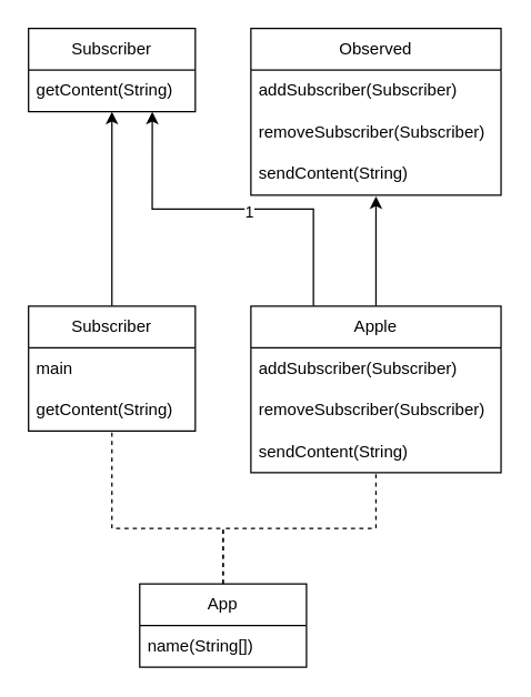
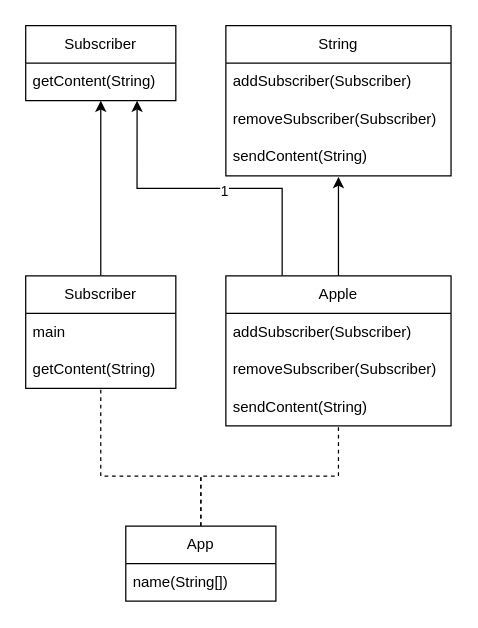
  <mxCell id="0" />
  <mxCell id="1" parent="0" />
- <mxCell id="2" value="Observed" style="swimlane;fontStyle=0;childLayout=stackLayout;horizontal=1;startSize=30;horizontalStack=0;resizeParent=1;resizeParentMax=0;resizeLast=0;collapsible=1;marginBottom=0;whiteSpace=wrap;html=1;" vertex="1" parent="1"><mxGeometry x="180" y="20" width="180" height="120" as="geometry" /></mxCell>
+ <mxCell id="2" value="String" style="swimlane;fontStyle=0;childLayout=stackLayout;horizontal=1;startSize=30;horizontalStack=0;resizeParent=1;resizeParentMax=0;resizeLast=0;collapsible=1;marginBottom=0;whiteSpace=wrap;html=1;" vertex="1" parent="1"><mxGeometry x="180" y="20" width="180" height="120" as="geometry" /></mxCell>
  <mxCell id="3" value="addSubscriber(Subscriber)" style="text;strokeColor=none;fillColor=none;align=left;verticalAlign=middle;spacingLeft=4;spacingRight=4;overflow=hidden;points=[[0,0.5],[1,0.5]];portConstraint=eastwest;rotatable=0;whiteSpace=wrap;html=1;" vertex="1" parent="2"><mxGeometry y="30" width="180" height="30" as="geometry" /></mxCell>
  <mxCell id="4" value="removeSubscriber(Subscriber)" style="text;strokeColor=none;fillColor=none;align=left;verticalAlign=middle;spacingLeft=4;spacingRight=4;overflow=hidden;points=[[0,0.5],[1,0.5]];portConstraint=eastwest;rotatable=0;whiteSpace=wrap;html=1;" vertex="1" parent="2"><mxGeometry y="60" width="180" height="30" as="geometry" /></mxCell>
  <mxCell id="5" value="sendContent(String)" style="text;strokeColor=none;fillColor=none;align=left;verticalAlign=middle;spacingLeft=4;spacingRight=4;overflow=hidden;points=[[0,0.5],[1,0.5]];portConstraint=eastwest;rotatable=0;whiteSpace=wrap;html=1;" vertex="1" parent="2"><mxGeometry y="90" width="180" height="30" as="geometry" /></mxCell>
  <mxCell id="6" style="edgeStyle=orthogonalEdgeStyle;rounded=0;orthogonalLoop=1;jettySize=auto;html=1;exitX=0.5;exitY=0;exitDx=0;exitDy=0;entryX=0.5;entryY=1.033;entryDx=0;entryDy=0;entryPerimeter=0;" edge="1" parent="1" source="9" target="5"><mxGeometry relative="1" as="geometry" /></mxCell>
  <mxCell id="7" style="edgeStyle=orthogonalEdgeStyle;rounded=0;orthogonalLoop=1;jettySize=auto;html=1;exitX=0.25;exitY=0;exitDx=0;exitDy=0;entryX=0.742;entryY=1;entryDx=0;entryDy=0;entryPerimeter=0;" edge="1" parent="1" source="9" target="18"><mxGeometry relative="1" as="geometry" /></mxCell>
  <mxCell id="8" value="1" style="edgeLabel;html=1;align=center;verticalAlign=middle;resizable=0;points=[];" vertex="1" connectable="0" parent="7"><mxGeometry x="-0.087" y="2" relative="1" as="geometry"><mxPoint as="offset" /></mxGeometry></mxCell>
  <mxCell id="9" value="Apple" style="swimlane;fontStyle=0;childLayout=stackLayout;horizontal=1;startSize=30;horizontalStack=0;resizeParent=1;resizeParentMax=0;resizeLast=0;collapsible=1;marginBottom=0;whiteSpace=wrap;html=1;" vertex="1" parent="1"><mxGeometry x="180" y="220" width="180" height="120" as="geometry" /></mxCell>
  <mxCell id="10" value="addSubscriber(Subscriber)" style="text;strokeColor=none;fillColor=none;align=left;verticalAlign=middle;spacingLeft=4;spacingRight=4;overflow=hidden;points=[[0,0.5],[1,0.5]];portConstraint=eastwest;rotatable=0;whiteSpace=wrap;html=1;" vertex="1" parent="9"><mxGeometry y="30" width="180" height="30" as="geometry" /></mxCell>
  <mxCell id="11" value="removeSubscriber(Subscriber)" style="text;strokeColor=none;fillColor=none;align=left;verticalAlign=middle;spacingLeft=4;spacingRight=4;overflow=hidden;points=[[0,0.5],[1,0.5]];portConstraint=eastwest;rotatable=0;whiteSpace=wrap;html=1;" vertex="1" parent="9"><mxGeometry y="60" width="180" height="30" as="geometry" /></mxCell>
  <mxCell id="12" value="sendContent(String)" style="text;strokeColor=none;fillColor=none;align=left;verticalAlign=middle;spacingLeft=4;spacingRight=4;overflow=hidden;points=[[0,0.5],[1,0.5]];portConstraint=eastwest;rotatable=0;whiteSpace=wrap;html=1;" vertex="1" parent="9"><mxGeometry y="90" width="180" height="30" as="geometry" /></mxCell>
  <mxCell id="13" style="edgeStyle=orthogonalEdgeStyle;rounded=0;orthogonalLoop=1;jettySize=auto;html=1;exitX=0.5;exitY=0;exitDx=0;exitDy=0;entryX=0.5;entryY=1;entryDx=0;entryDy=0;entryPerimeter=0;" edge="1" parent="1" source="14" target="18"><mxGeometry relative="1" as="geometry" /></mxCell>
  <mxCell id="14" value="Subscriber" style="swimlane;fontStyle=0;childLayout=stackLayout;horizontal=1;startSize=30;horizontalStack=0;resizeParent=1;resizeParentMax=0;resizeLast=0;collapsible=1;marginBottom=0;whiteSpace=wrap;html=1;" vertex="1" parent="1"><mxGeometry x="20" y="220" width="120" height="90" as="geometry" /></mxCell>
  <mxCell id="15" value="main" style="text;strokeColor=none;fillColor=none;align=left;verticalAlign=middle;spacingLeft=4;spacingRight=4;overflow=hidden;points=[[0,0.5],[1,0.5]];portConstraint=eastwest;rotatable=0;whiteSpace=wrap;html=1;" vertex="1" parent="14"><mxGeometry y="30" width="120" height="30" as="geometry" /></mxCell>
  <mxCell id="16" value="getContent(String)" style="text;strokeColor=none;fillColor=none;align=left;verticalAlign=middle;spacingLeft=4;spacingRight=4;overflow=hidden;points=[[0,0.5],[1,0.5]];portConstraint=eastwest;rotatable=0;whiteSpace=wrap;html=1;" vertex="1" parent="14"><mxGeometry y="60" width="120" height="30" as="geometry" /></mxCell>
  <mxCell id="17" value="Subscriber" style="swimlane;fontStyle=0;childLayout=stackLayout;horizontal=1;startSize=30;horizontalStack=0;resizeParent=1;resizeParentMax=0;resizeLast=0;collapsible=1;marginBottom=0;whiteSpace=wrap;html=1;" vertex="1" parent="1"><mxGeometry x="20" y="20" width="120" height="60" as="geometry" /></mxCell>
  <mxCell id="18" value="getContent(String)" style="text;strokeColor=none;fillColor=none;align=left;verticalAlign=middle;spacingLeft=4;spacingRight=4;overflow=hidden;points=[[0,0.5],[1,0.5]];portConstraint=eastwest;rotatable=0;whiteSpace=wrap;html=1;" vertex="1" parent="17"><mxGeometry y="30" width="120" height="30" as="geometry" /></mxCell>
  <mxCell id="19" value="App" style="swimlane;fontStyle=0;childLayout=stackLayout;horizontal=1;startSize=30;horizontalStack=0;resizeParent=1;resizeParentMax=0;resizeLast=0;collapsible=1;marginBottom=0;whiteSpace=wrap;html=1;" vertex="1" parent="1"><mxGeometry x="100" y="420" width="120" height="60" as="geometry" /></mxCell>
  <mxCell id="20" value="name(String[])" style="text;strokeColor=none;fillColor=none;align=left;verticalAlign=middle;spacingLeft=4;spacingRight=4;overflow=hidden;points=[[0,0.5],[1,0.5]];portConstraint=eastwest;rotatable=0;whiteSpace=wrap;html=1;" vertex="1" parent="19"><mxGeometry y="30" width="120" height="30" as="geometry" /></mxCell>
  <mxCell id="21" value="" style="endArrow=none;dashed=1;html=1;rounded=0;exitX=0.5;exitY=0;exitDx=0;exitDy=0;entryX=0.5;entryY=1.033;entryDx=0;entryDy=0;entryPerimeter=0;" edge="1" parent="1" source="19" target="12"><mxGeometry width="50" height="50" relative="1" as="geometry"><mxPoint x="110" y="340" as="sourcePoint" /><mxPoint x="160" y="290" as="targetPoint" /><Array as="points"><mxPoint x="160" y="380" /><mxPoint x="270" y="380" /></Array></mxGeometry></mxCell>
  <mxCell id="22" value="" style="endArrow=none;dashed=1;html=1;rounded=0;exitX=0.5;exitY=0;exitDx=0;exitDy=0;entryX=0.5;entryY=1;entryDx=0;entryDy=0;entryPerimeter=0;" edge="1" parent="1" source="19" target="16"><mxGeometry width="50" height="50" relative="1" as="geometry"><mxPoint x="170" y="430" as="sourcePoint" /><mxPoint x="280" y="350.99" as="targetPoint" /><Array as="points"><mxPoint x="160" y="380" /><mxPoint x="80" y="380" /></Array></mxGeometry></mxCell>
